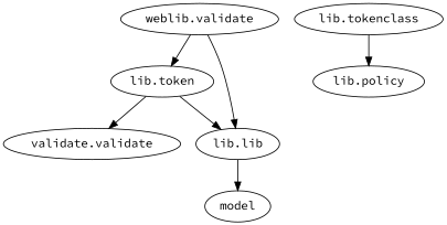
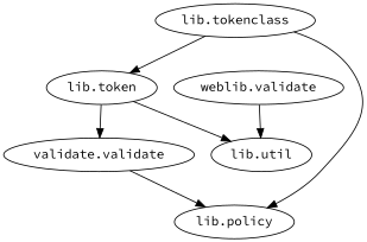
  digraph {
    fontname="Source Code Pro"
    node [fontname="Source Code Pro"]
    edge [fontname="Source Code Pro"]
    n1 [label="validate.validate"]
    "lib.token"
-   "lib.util" [label="lib.lib"]
+   "lib.util"
    "lib.policy"
    "lib.tokenclass"
-   model
    n7 [label="weblib.validate"]
+   n1 -> "lib.policy"
    "lib.token" -> n1
    "lib.token" -> "lib.util"
-   "lib.util" -> model
-   n7 -> "lib.token"
+   "lib.tokenclass" -> "lib.token"
    "lib.tokenclass" -> "lib.policy"
    n7 -> "lib.util"
  }
